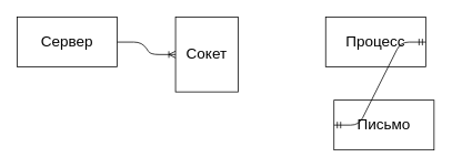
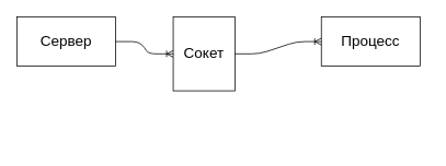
  <mxCell id="0" />
  <mxCell id="1" parent="0" />
  <mxCell id="2" value="&lt;font style=&quot;font-size: 18px&quot;&gt;Сервер&lt;/font&gt;" style="rounded=0;whiteSpace=wrap;html=1;" vertex="1" parent="1"><mxGeometry x="20" y="20" width="120" height="60" as="geometry" /></mxCell>
  <mxCell id="3" value="&lt;font style=&quot;font-size: 18px&quot;&gt;Процесс&lt;/font&gt;" style="rounded=0;whiteSpace=wrap;html=1;" vertex="1" parent="1"><mxGeometry x="390" y="20" width="120" height="60" as="geometry" /></mxCell>
  <mxCell id="4" value="&lt;font style=&quot;font-size: 18px&quot;&gt;Сокет&lt;/font&gt;" style="rounded=0;whiteSpace=wrap;html=1;" vertex="1" parent="1"><mxGeometry x="210" y="20" width="75" height="90" as="geometry" /></mxCell>
- <mxCell id="5" value="&lt;span style=&quot;font-size: 18px&quot;&gt;Письмо&lt;/span&gt;" style="rounded=0;whiteSpace=wrap;html=1;" vertex="1" parent="1"><mxGeometry x="400" y="120" width="120" height="60" as="geometry" /></mxCell>
  <mxCell id="6" value="" style="edgeStyle=entityRelationEdgeStyle;fontSize=12;html=1;endArrow=ERoneToMany;exitX=1;exitY=0.5;exitDx=0;exitDy=0;entryX=0;entryY=0.5;entryDx=0;entryDy=0;" edge="1" parent="1" source="2" target="4"><mxGeometry width="100" height="100" relative="1" as="geometry"><mxPoint x="20" y="300" as="sourcePoint" /><mxPoint x="120" y="200" as="targetPoint" /></mxGeometry></mxCell>
- <mxCell id="8" value="" style="edgeStyle=entityRelationEdgeStyle;fontSize=12;html=1;endArrow=ERmandOne;startArrow=ERmandOne;exitX=1;exitY=0.5;exitDx=0;exitDy=0;entryX=0;entryY=0.5;entryDx=0;entryDy=0;" edge="1" parent="1" source="3" target="5"><mxGeometry width="100" height="100" relative="1" as="geometry"><mxPoint x="20" y="450" as="sourcePoint" /><mxPoint x="120" y="350" as="targetPoint" /></mxGeometry></mxCell>
+ <mxCell id="7" value="" style="edgeStyle=entityRelationEdgeStyle;fontSize=12;html=1;endArrow=ERoneToMany;exitX=1;exitY=0.5;exitDx=0;exitDy=0;entryX=0;entryY=0.5;entryDx=0;entryDy=0;" edge="1" parent="1" source="4" target="3"><mxGeometry width="100" height="100" relative="1" as="geometry"><mxPoint x="150" y="60" as="sourcePoint" /><mxPoint x="220" y="60" as="targetPoint" /></mxGeometry></mxCell>
